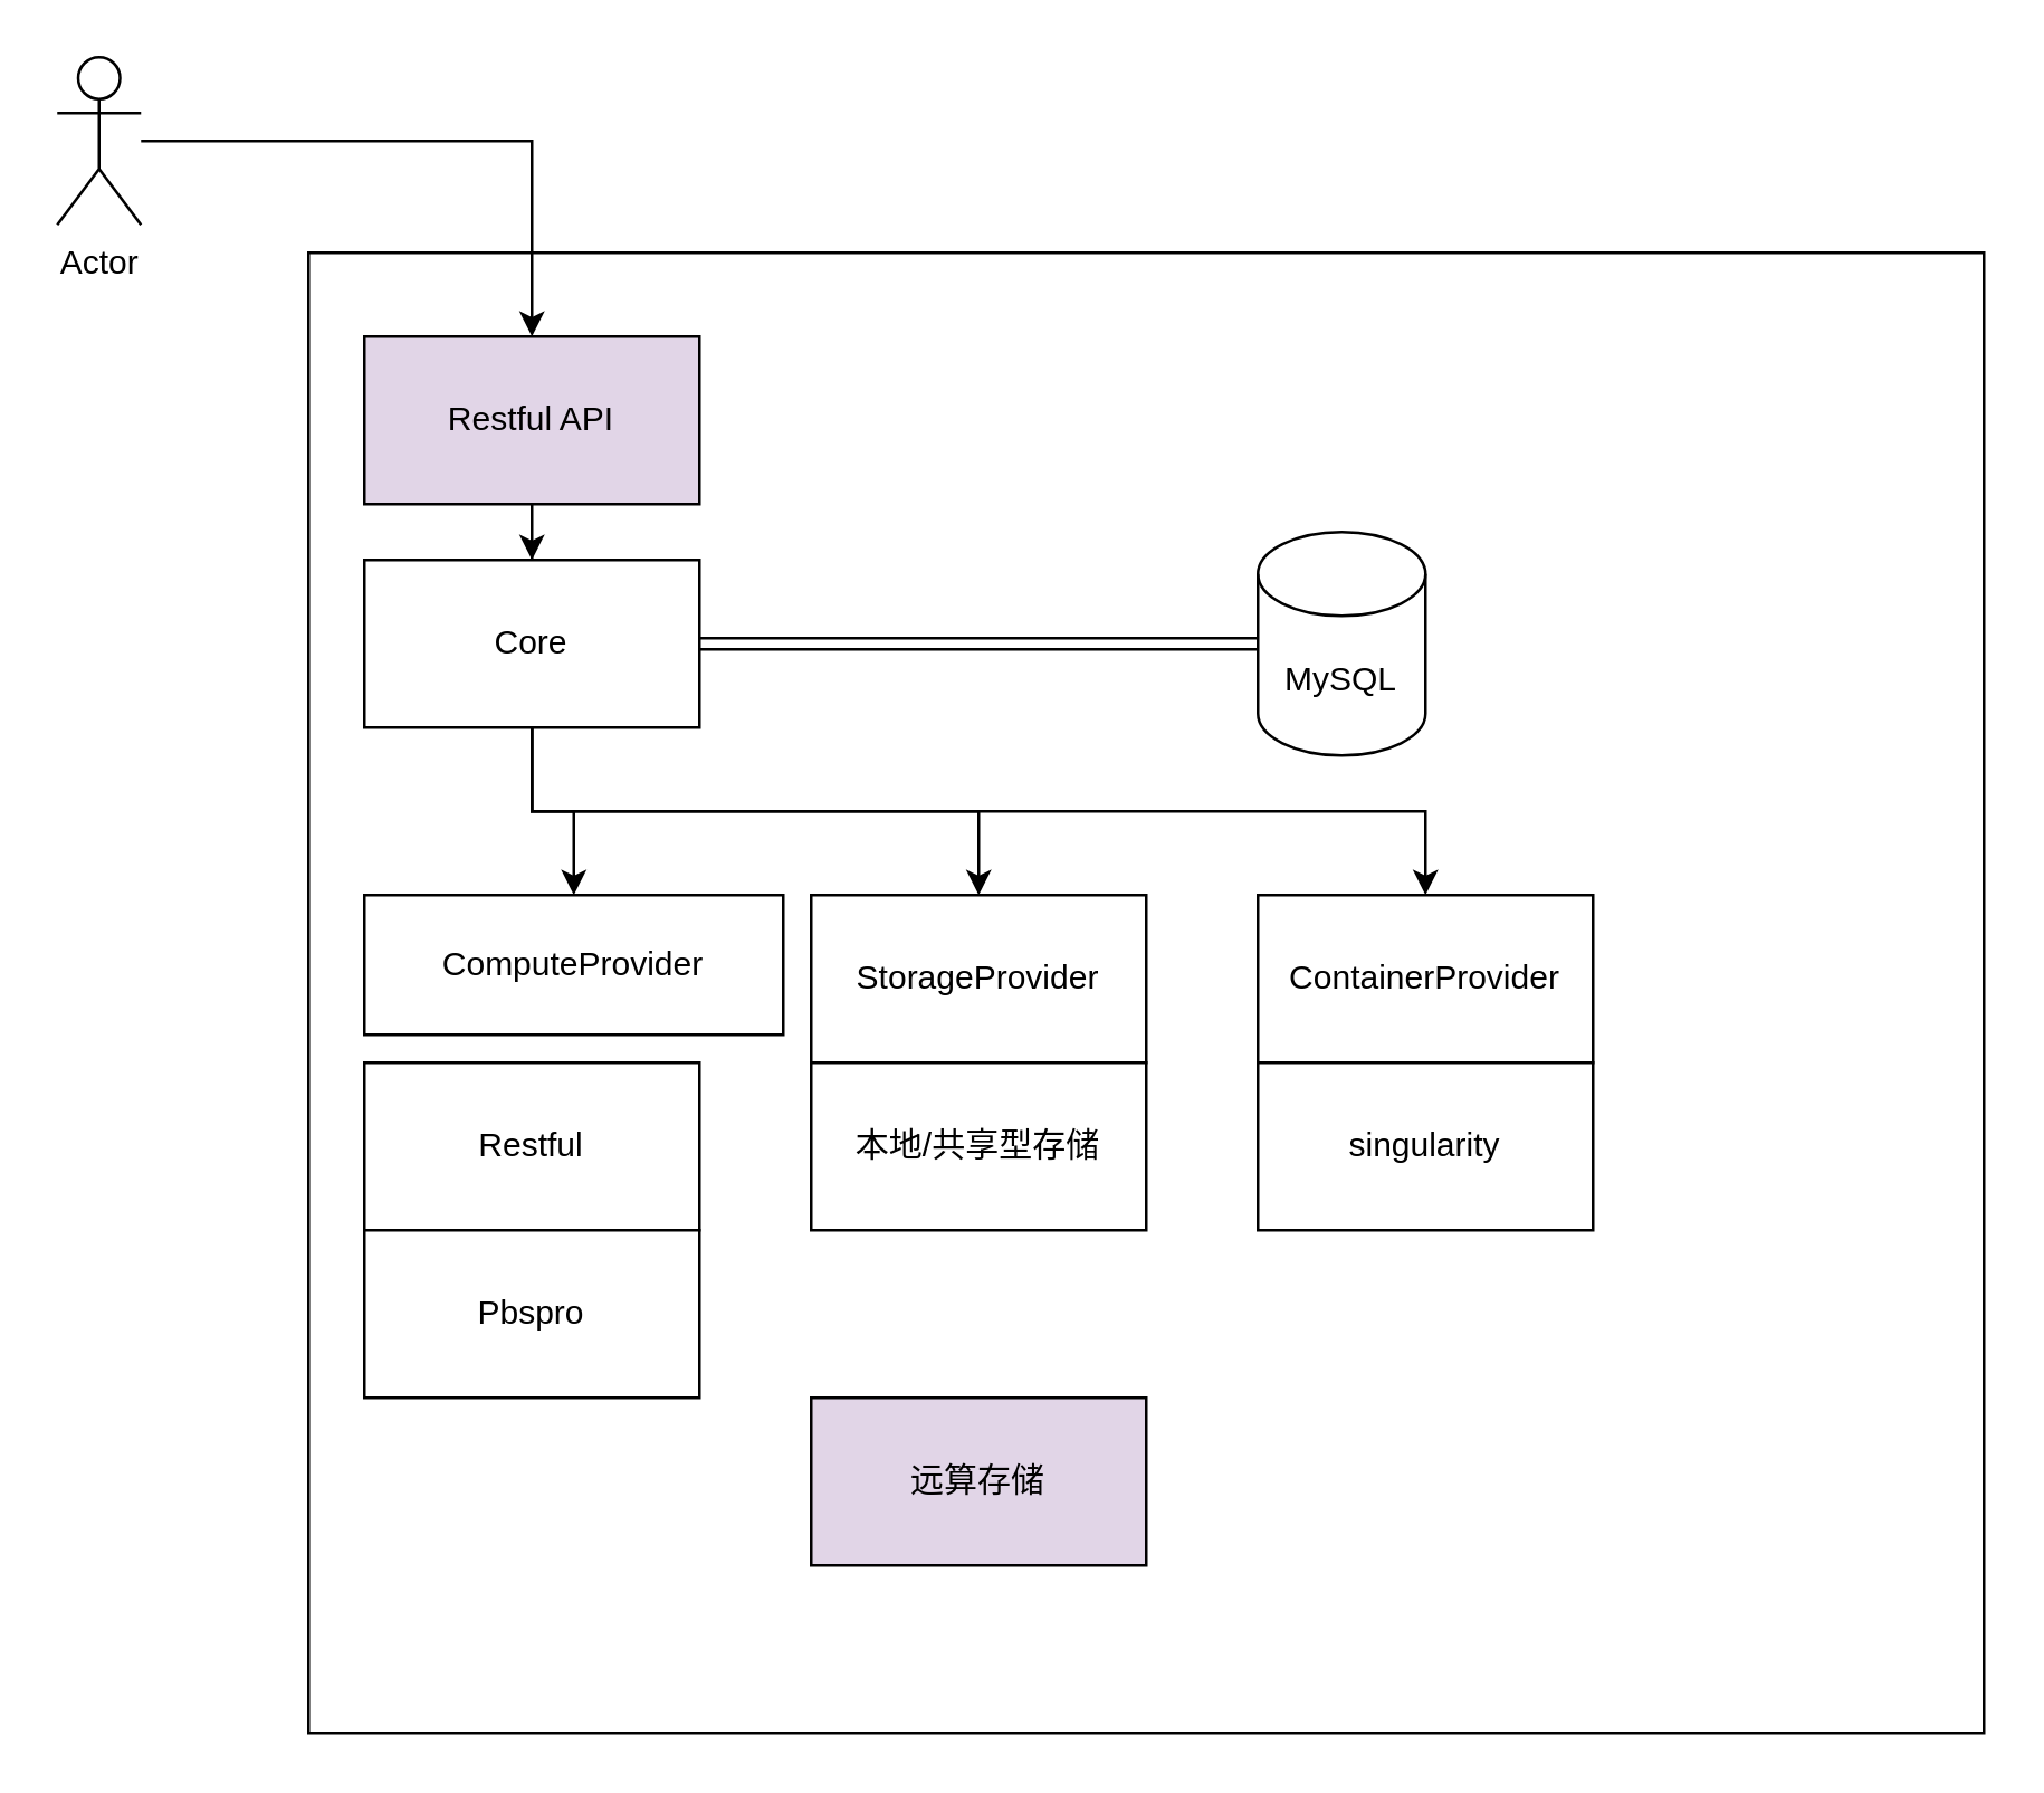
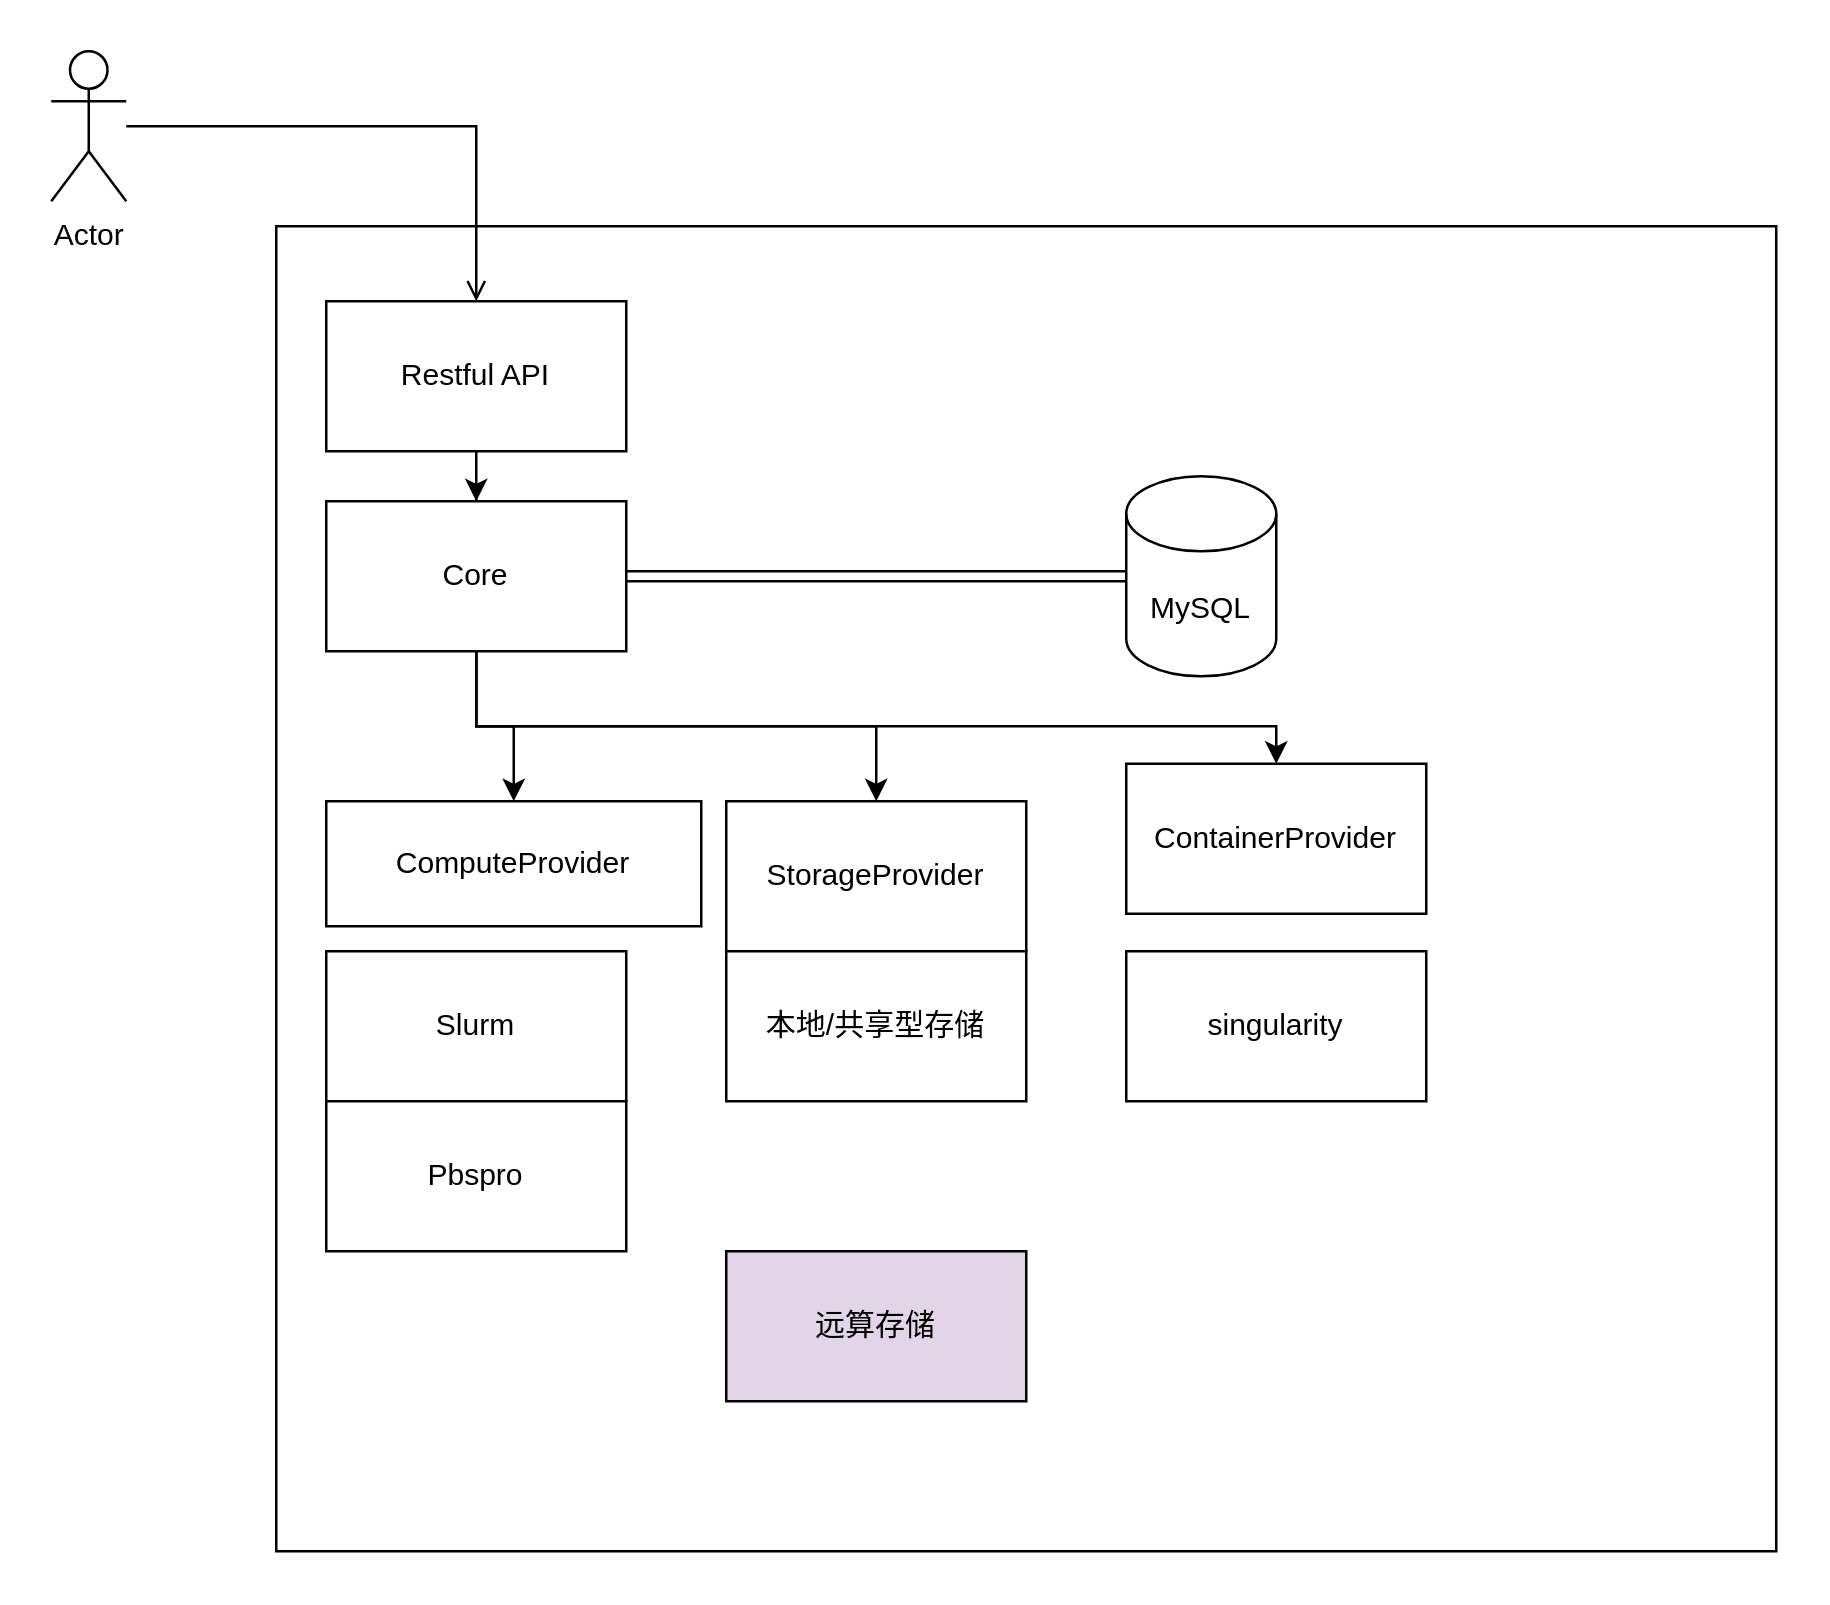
  <mxCell id="0" />
  <mxCell id="1" parent="0" />
  <mxCell id="2" value="" style="rounded=0;whiteSpace=wrap;html=1;" vertex="1" parent="1"><mxGeometry x="110" y="90" width="600" height="530" as="geometry" /></mxCell>
  <mxCell id="3" style="edgeStyle=orthogonalEdgeStyle;rounded=0;orthogonalLoop=1;jettySize=auto;html=1;entryX=0.5;entryY=0;entryDx=0;entryDy=0;" edge="1" parent="1" source="4" target="9"><mxGeometry relative="1" as="geometry" /></mxCell>
- <mxCell id="4" value="Restful API" style="rounded=0;whiteSpace=wrap;html=1;fillColor=#e1d5e7;" vertex="1" parent="1"><mxGeometry x="130" y="120" width="120" height="60" as="geometry" /></mxCell>
+ <mxCell id="4" value="Restful API" style="rounded=0;whiteSpace=wrap;html=1;" vertex="1" parent="1"><mxGeometry x="130" y="120" width="120" height="60" as="geometry" /></mxCell>
  <mxCell id="5" style="edgeStyle=orthogonalEdgeStyle;shape=link;rounded=0;orthogonalLoop=1;jettySize=auto;html=1;entryX=0;entryY=0.5;entryDx=0;entryDy=0;entryPerimeter=0;" edge="1" parent="1" source="9" target="10"><mxGeometry relative="1" as="geometry" /></mxCell>
  <mxCell id="6" style="edgeStyle=orthogonalEdgeStyle;rounded=0;orthogonalLoop=1;jettySize=auto;html=1;entryX=0.5;entryY=0;entryDx=0;entryDy=0;" edge="1" parent="1" source="9" target="14"><mxGeometry relative="1" as="geometry" /></mxCell>
  <mxCell id="7" style="edgeStyle=orthogonalEdgeStyle;rounded=0;orthogonalLoop=1;jettySize=auto;html=1;entryX=0.5;entryY=0;entryDx=0;entryDy=0;" edge="1" parent="1" source="9" target="11"><mxGeometry relative="1" as="geometry"><Array as="points"><mxPoint x="190" y="290" /><mxPoint x="350" y="290" /></Array></mxGeometry></mxCell>
  <mxCell id="8" style="edgeStyle=orthogonalEdgeStyle;rounded=0;orthogonalLoop=1;jettySize=auto;html=1;entryX=0.5;entryY=0;entryDx=0;entryDy=0;" edge="1" parent="1" source="9" target="15"><mxGeometry relative="1" as="geometry"><Array as="points"><mxPoint x="190" y="290" /><mxPoint x="510" y="290" /></Array></mxGeometry></mxCell>
  <mxCell id="9" value="Core" style="rounded=0;whiteSpace=wrap;html=1;" vertex="1" parent="1"><mxGeometry x="130" y="200" width="120" height="60" as="geometry" /></mxCell>
  <mxCell id="10" value="MySQL" style="shape=cylinder3;whiteSpace=wrap;html=1;boundedLbl=1;backgroundOutline=1;size=15;" vertex="1" parent="1"><mxGeometry x="450" y="190" width="60" height="80" as="geometry" /></mxCell>
  <mxCell id="11" value="StorageProvider" style="rounded=0;whiteSpace=wrap;html=1;" vertex="1" parent="1"><mxGeometry x="290" y="320" width="120" height="60" as="geometry" /></mxCell>
- <mxCell id="12" style="edgeStyle=orthogonalEdgeStyle;rounded=0;orthogonalLoop=1;jettySize=auto;html=1;" edge="1" parent="1" source="13" target="4"><mxGeometry relative="1" as="geometry" /></mxCell>
+ <mxCell id="12" style="edgeStyle=orthogonalEdgeStyle;rounded=0;orthogonalLoop=1;jettySize=auto;html=1;endArrow=open;" edge="1" parent="1" source="13" target="4"><mxGeometry relative="1" as="geometry" /></mxCell>
  <mxCell id="13" value="Actor" style="shape=umlActor;verticalLabelPosition=bottom;verticalAlign=top;html=1;outlineConnect=0;" vertex="1" parent="1"><mxGeometry x="20" y="20" width="30" height="60" as="geometry" /></mxCell>
  <mxCell id="14" value="ComputeProvider" style="rounded=0;whiteSpace=wrap;html=1;" vertex="1" parent="1"><mxGeometry x="130" y="320" width="150" height="50" as="geometry" /></mxCell>
- <mxCell id="15" value="ContainerProvider" style="rounded=0;whiteSpace=wrap;html=1;" vertex="1" parent="1"><mxGeometry x="450" y="320" width="120" height="60" as="geometry" /></mxCell>
+ <mxCell id="15" value="ContainerProvider" style="rounded=0;whiteSpace=wrap;html=1;" vertex="1" parent="1"><mxGeometry x="450" y="305" width="120" height="60" as="geometry" /></mxCell>
  <mxCell id="16" value="singularity" style="rounded=0;whiteSpace=wrap;html=1;" vertex="1" parent="1"><mxGeometry x="450" y="380" width="120" height="60" as="geometry" /></mxCell>
  <mxCell id="17" value="本地/共享型存储" style="rounded=0;whiteSpace=wrap;html=1;" vertex="1" parent="1"><mxGeometry x="290" y="380" width="120" height="60" as="geometry" /></mxCell>
  <mxCell id="18" value="远算存储" style="rounded=0;whiteSpace=wrap;html=1;fillColor=#e1d5e7;" vertex="1" parent="1"><mxGeometry x="290" y="500" width="120" height="60" as="geometry" /></mxCell>
- <mxCell id="19" value="Restful" style="rounded=0;whiteSpace=wrap;html=1;" vertex="1" parent="1"><mxGeometry x="130" y="380" width="120" height="60" as="geometry" /></mxCell>
+ <mxCell id="19" value="Slurm" style="rounded=0;whiteSpace=wrap;html=1;" vertex="1" parent="1"><mxGeometry x="130" y="380" width="120" height="60" as="geometry" /></mxCell>
  <mxCell id="20" value="Pbspro" style="rounded=0;whiteSpace=wrap;html=1;" vertex="1" parent="1"><mxGeometry x="130" y="440" width="120" height="60" as="geometry" /></mxCell>
